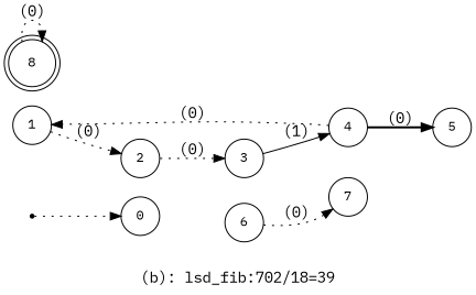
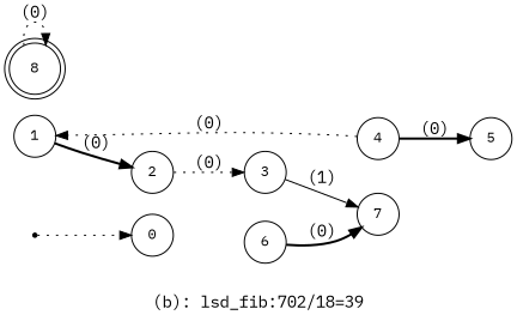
  digraph {
    fontname="IBM Plex Mono"
    label="(b): lsd_fib:702/18=39"
    rankdir=LR
    node [fontname="IBM Plex Mono" fontsize=12 shape=circle]
    edge [fontname="IBM Plex Mono" style=dotted]
    n1 [label=0]
    n2 [label=1]
    n3 [label=2]
    n4 [label=3]
    n5 [label=4]
    n6 [label=5]
    n7 [label=6]
    n8 [label=7]
    n9 [label=8 shape=doublecircle]
    n10 [label=8 shape=point]
-   n2 -> n3 [label="(0)"]
+   n2 -> n3 [label="(0)" style=bold]
    n3 -> n4 [label="(0)"]
-   n4 -> n5 [label="(1)" style=solid]
+   n4 -> n8 [label="(1)" style=solid]
    n5 -> n2 [label="(0)"]
    n5 -> n6 [label="(0)" style=bold]
-   n7 -> n8 [label="(0)"]
+   n7 -> n8 [label="(0)" style=bold]
    n9 -> n9 [label="(0)"]
    n10 -> n1
  }
